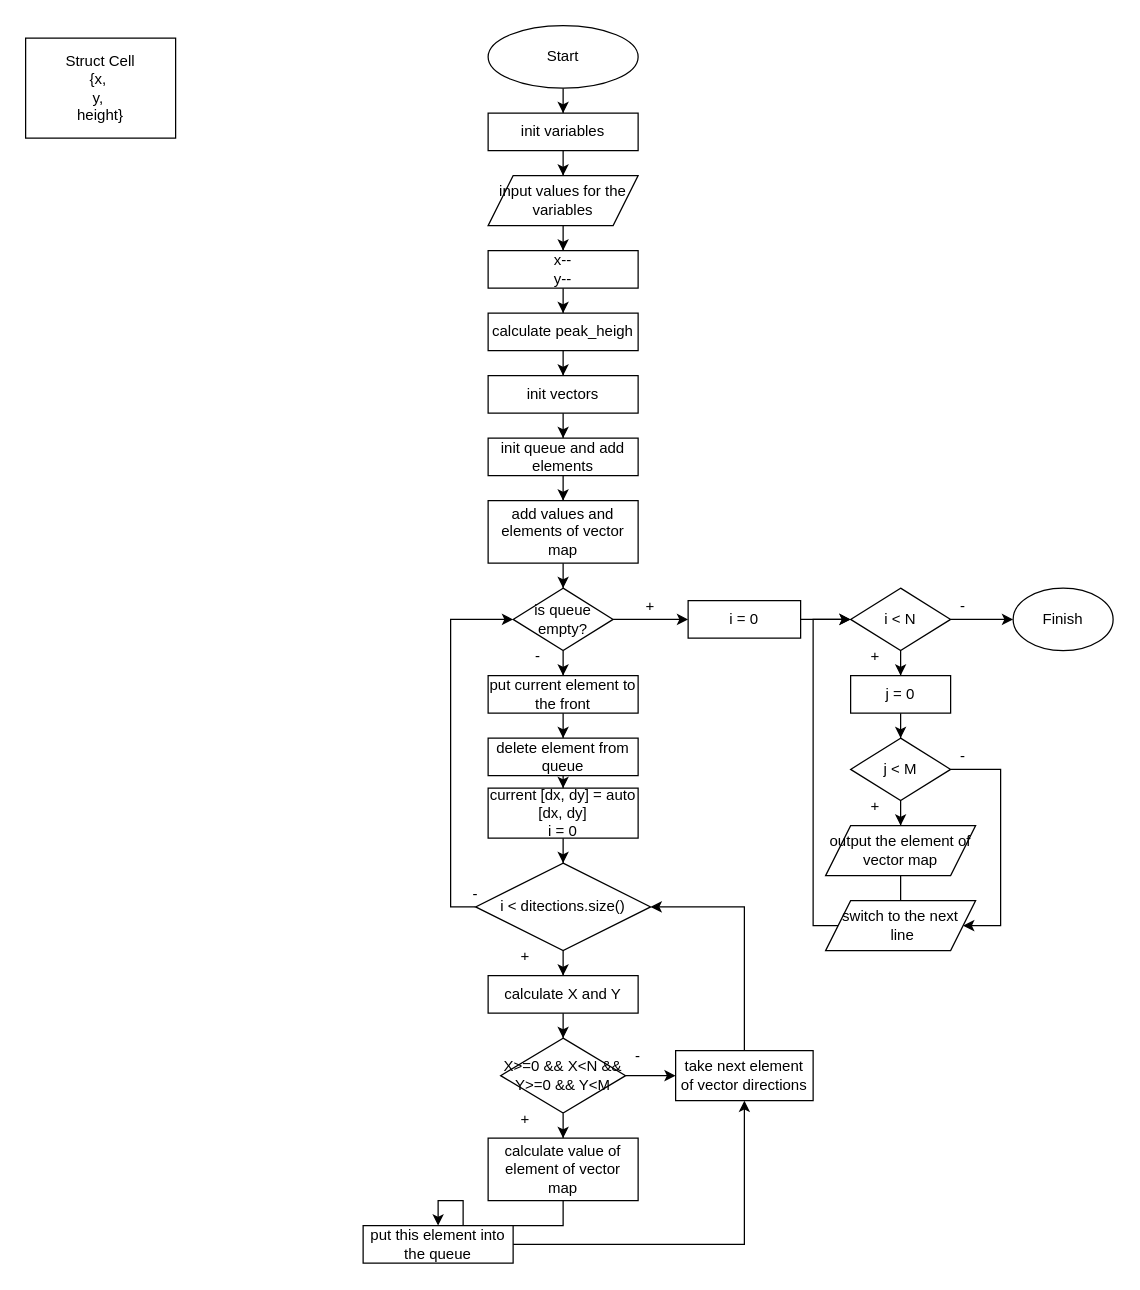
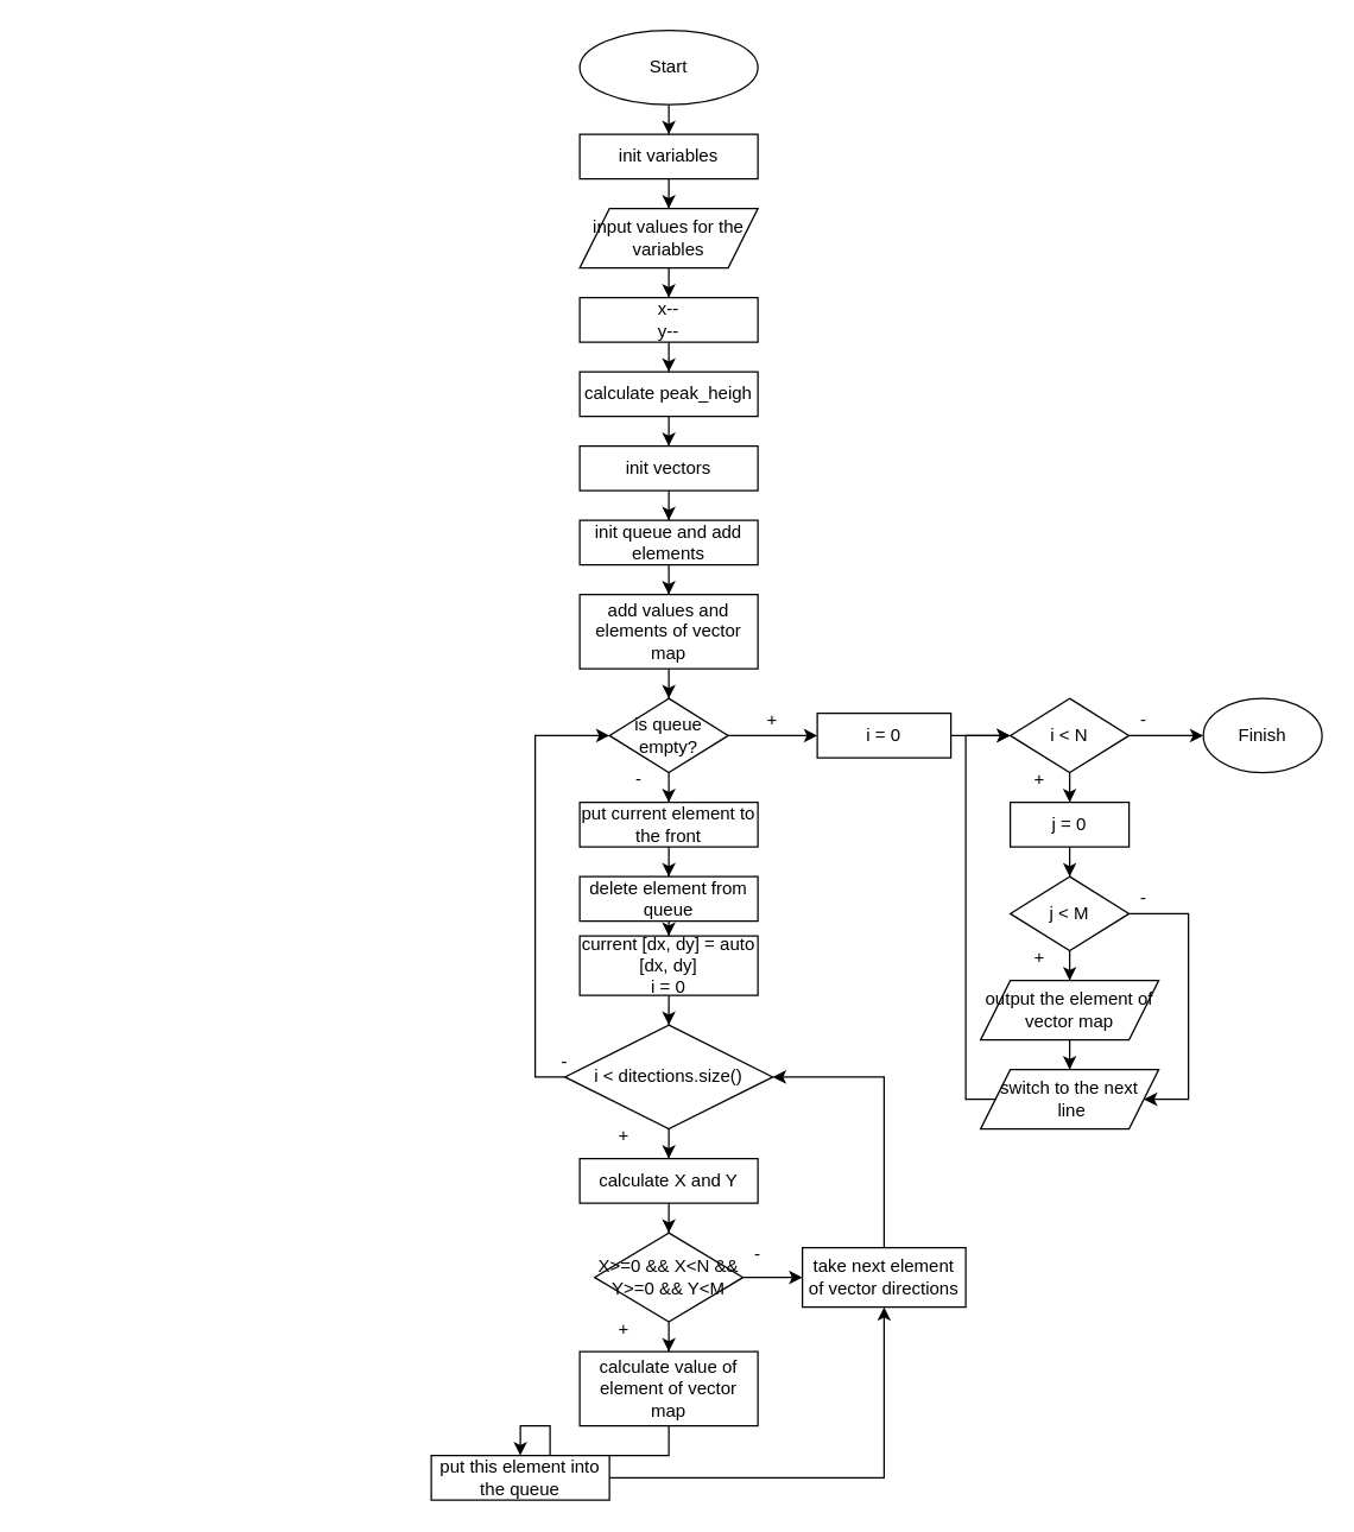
  <mxCell id="0" />
  <mxCell id="1" parent="0" />
- <mxCell id="2" value="Struct Cell&lt;div&gt;{&lt;span style=&quot;background-color: initial;&quot;&gt;x,&amp;nbsp;&lt;/span&gt;&lt;/div&gt;&lt;div&gt;y,&amp;nbsp;&lt;/div&gt;&lt;div&gt;height&lt;span style=&quot;background-color: initial;&quot;&gt;}&lt;/span&gt;&lt;/div&gt;" style="rounded=0;whiteSpace=wrap;html=1;" vertex="1" parent="1"><mxGeometry x="20" y="30" width="120" height="80" as="geometry" /></mxCell>
  <mxCell id="3" value="" style="edgeStyle=orthogonalEdgeStyle;rounded=0;orthogonalLoop=1;jettySize=auto;html=1;" edge="1" parent="1" source="4" target="6"><mxGeometry relative="1" as="geometry" /></mxCell>
  <mxCell id="4" value="Start" style="ellipse;whiteSpace=wrap;html=1;" vertex="1" parent="1"><mxGeometry x="390" y="20" width="120" height="50" as="geometry" /></mxCell>
  <mxCell id="5" value="" style="edgeStyle=orthogonalEdgeStyle;rounded=0;orthogonalLoop=1;jettySize=auto;html=1;" edge="1" parent="1" source="6" target="8"><mxGeometry relative="1" as="geometry" /></mxCell>
  <mxCell id="6" value="init variables" style="whiteSpace=wrap;html=1;" vertex="1" parent="1"><mxGeometry x="390" y="90" width="120" height="30" as="geometry" /></mxCell>
  <mxCell id="7" value="" style="edgeStyle=orthogonalEdgeStyle;rounded=0;orthogonalLoop=1;jettySize=auto;html=1;" edge="1" parent="1" source="8" target="10"><mxGeometry relative="1" as="geometry" /></mxCell>
  <mxCell id="8" value="input values for the variables" style="shape=parallelogram;perimeter=parallelogramPerimeter;whiteSpace=wrap;html=1;fixedSize=1;" vertex="1" parent="1"><mxGeometry x="390" y="140" width="120" height="40" as="geometry" /></mxCell>
  <mxCell id="9" value="" style="edgeStyle=orthogonalEdgeStyle;rounded=0;orthogonalLoop=1;jettySize=auto;html=1;" edge="1" parent="1" source="10" target="12"><mxGeometry relative="1" as="geometry" /></mxCell>
  <mxCell id="10" value="x--&lt;div&gt;y--&lt;/div&gt;" style="whiteSpace=wrap;html=1;" vertex="1" parent="1"><mxGeometry x="390" y="200" width="120" height="30" as="geometry" /></mxCell>
  <mxCell id="11" value="" style="edgeStyle=orthogonalEdgeStyle;rounded=0;orthogonalLoop=1;jettySize=auto;html=1;" edge="1" parent="1" source="12" target="14"><mxGeometry relative="1" as="geometry" /></mxCell>
  <mxCell id="12" value="calculate peak_heigh" style="whiteSpace=wrap;html=1;" vertex="1" parent="1"><mxGeometry x="390" y="250" width="120" height="30" as="geometry" /></mxCell>
  <mxCell id="13" value="" style="edgeStyle=orthogonalEdgeStyle;rounded=0;orthogonalLoop=1;jettySize=auto;html=1;" edge="1" parent="1" source="14" target="16"><mxGeometry relative="1" as="geometry" /></mxCell>
  <mxCell id="14" value="init vectors" style="whiteSpace=wrap;html=1;" vertex="1" parent="1"><mxGeometry x="390" y="300" width="120" height="30" as="geometry" /></mxCell>
  <mxCell id="15" value="" style="edgeStyle=orthogonalEdgeStyle;rounded=0;orthogonalLoop=1;jettySize=auto;html=1;" edge="1" parent="1" source="16" target="18"><mxGeometry relative="1" as="geometry" /></mxCell>
  <mxCell id="16" value="init queue and add elements" style="whiteSpace=wrap;html=1;" vertex="1" parent="1"><mxGeometry x="390" y="350" width="120" height="30" as="geometry" /></mxCell>
  <mxCell id="17" value="" style="edgeStyle=orthogonalEdgeStyle;rounded=0;orthogonalLoop=1;jettySize=auto;html=1;" edge="1" parent="1" source="18" target="21"><mxGeometry relative="1" as="geometry" /></mxCell>
  <mxCell id="18" value="add values and elements of vector map" style="whiteSpace=wrap;html=1;" vertex="1" parent="1"><mxGeometry x="390" y="400" width="120" height="50" as="geometry" /></mxCell>
  <mxCell id="19" value="" style="edgeStyle=orthogonalEdgeStyle;rounded=0;orthogonalLoop=1;jettySize=auto;html=1;" edge="1" parent="1" source="21" target="23"><mxGeometry relative="1" as="geometry" /></mxCell>
  <mxCell id="20" value="" style="edgeStyle=orthogonalEdgeStyle;rounded=0;orthogonalLoop=1;jettySize=auto;html=1;" edge="1" parent="1" source="21" target="43"><mxGeometry relative="1" as="geometry" /></mxCell>
  <mxCell id="21" value="is queue empty?" style="rhombus;whiteSpace=wrap;html=1;" vertex="1" parent="1"><mxGeometry x="410" y="470" width="80" height="50" as="geometry" /></mxCell>
  <mxCell id="22" value="" style="edgeStyle=orthogonalEdgeStyle;rounded=0;orthogonalLoop=1;jettySize=auto;html=1;" edge="1" parent="1" source="23" target="25"><mxGeometry relative="1" as="geometry" /></mxCell>
  <mxCell id="23" value="put current element to the front" style="whiteSpace=wrap;html=1;" vertex="1" parent="1"><mxGeometry x="390" y="540" width="120" height="30" as="geometry" /></mxCell>
  <mxCell id="24" value="" style="edgeStyle=orthogonalEdgeStyle;rounded=0;orthogonalLoop=1;jettySize=auto;html=1;" edge="1" parent="1" source="25" target="27"><mxGeometry relative="1" as="geometry" /></mxCell>
  <mxCell id="25" value="delete element from queue" style="whiteSpace=wrap;html=1;" vertex="1" parent="1"><mxGeometry x="390" y="590" width="120" height="30" as="geometry" /></mxCell>
  <mxCell id="26" value="" style="edgeStyle=orthogonalEdgeStyle;rounded=0;orthogonalLoop=1;jettySize=auto;html=1;" edge="1" parent="1" source="27" target="30"><mxGeometry relative="1" as="geometry" /></mxCell>
  <mxCell id="27" value="current [dx, dy] = auto [dx, dy]&lt;div&gt;i = 0&lt;/div&gt;" style="whiteSpace=wrap;html=1;" vertex="1" parent="1"><mxGeometry x="390" y="630" width="120" height="40" as="geometry" /></mxCell>
  <mxCell id="28" value="" style="edgeStyle=orthogonalEdgeStyle;rounded=0;orthogonalLoop=1;jettySize=auto;html=1;" edge="1" parent="1" source="30" target="32"><mxGeometry relative="1" as="geometry" /></mxCell>
  <mxCell id="29" style="edgeStyle=orthogonalEdgeStyle;rounded=0;orthogonalLoop=1;jettySize=auto;html=1;exitX=0;exitY=0.5;exitDx=0;exitDy=0;entryX=0;entryY=0.5;entryDx=0;entryDy=0;" edge="1" parent="1" source="30" target="21"><mxGeometry relative="1" as="geometry" /></mxCell>
  <mxCell id="30" value="i &amp;lt; ditections.size()" style="rhombus;whiteSpace=wrap;html=1;" vertex="1" parent="1"><mxGeometry x="380" y="690" width="140" height="70" as="geometry" /></mxCell>
  <mxCell id="31" value="" style="edgeStyle=orthogonalEdgeStyle;rounded=0;orthogonalLoop=1;jettySize=auto;html=1;" edge="1" parent="1" source="32" target="35"><mxGeometry relative="1" as="geometry" /></mxCell>
  <mxCell id="32" value="calculate X and Y" style="whiteSpace=wrap;html=1;" vertex="1" parent="1"><mxGeometry x="390" y="780" width="120" height="30" as="geometry" /></mxCell>
  <mxCell id="33" value="" style="edgeStyle=orthogonalEdgeStyle;rounded=0;orthogonalLoop=1;jettySize=auto;html=1;" edge="1" parent="1" source="35" target="37"><mxGeometry relative="1" as="geometry" /></mxCell>
  <mxCell id="34" value="" style="edgeStyle=orthogonalEdgeStyle;rounded=0;orthogonalLoop=1;jettySize=auto;html=1;" edge="1" parent="1" source="35" target="41"><mxGeometry relative="1" as="geometry" /></mxCell>
  <mxCell id="35" value="X&amp;gt;=0 &amp;amp;&amp;amp; X&amp;lt;N &amp;amp;&amp;amp; Y&amp;gt;=0 &amp;amp;&amp;amp; Y&amp;lt;M" style="rhombus;whiteSpace=wrap;html=1;" vertex="1" parent="1"><mxGeometry x="400" y="830" width="100" height="60" as="geometry" /></mxCell>
  <mxCell id="36" value="" style="edgeStyle=orthogonalEdgeStyle;rounded=0;orthogonalLoop=1;jettySize=auto;html=1;" edge="1" parent="1" source="37" target="39"><mxGeometry relative="1" as="geometry" /></mxCell>
  <mxCell id="37" value="calculate value of element of vector map" style="whiteSpace=wrap;html=1;" vertex="1" parent="1"><mxGeometry x="390" y="910" width="120" height="50" as="geometry" /></mxCell>
  <mxCell id="38" style="edgeStyle=orthogonalEdgeStyle;rounded=0;orthogonalLoop=1;jettySize=auto;html=1;exitX=1;exitY=0.5;exitDx=0;exitDy=0;entryX=0.5;entryY=1;entryDx=0;entryDy=0;" edge="1" parent="1" source="39" target="41"><mxGeometry relative="1" as="geometry" /></mxCell>
  <mxCell id="39" value="put this element into the queue" style="whiteSpace=wrap;html=1;" vertex="1" parent="1"><mxGeometry x="290" y="980" width="120" height="30" as="geometry" /></mxCell>
  <mxCell id="40" style="edgeStyle=orthogonalEdgeStyle;rounded=0;orthogonalLoop=1;jettySize=auto;html=1;exitX=0.5;exitY=0;exitDx=0;exitDy=0;entryX=1;entryY=0.5;entryDx=0;entryDy=0;" edge="1" parent="1" source="41" target="30"><mxGeometry relative="1" as="geometry"><Array as="points"><mxPoint x="595" y="725" /></Array></mxGeometry></mxCell>
  <mxCell id="41" value="take next element of vector directions" style="whiteSpace=wrap;html=1;" vertex="1" parent="1"><mxGeometry x="540" y="840" width="110" height="40" as="geometry" /></mxCell>
  <mxCell id="42" value="" style="edgeStyle=orthogonalEdgeStyle;rounded=0;orthogonalLoop=1;jettySize=auto;html=1;" edge="1" parent="1" source="43" target="46"><mxGeometry relative="1" as="geometry" /></mxCell>
  <mxCell id="43" value="i = 0" style="whiteSpace=wrap;html=1;" vertex="1" parent="1"><mxGeometry x="550" y="480" width="90" height="30" as="geometry" /></mxCell>
  <mxCell id="44" value="" style="edgeStyle=orthogonalEdgeStyle;rounded=0;orthogonalLoop=1;jettySize=auto;html=1;" edge="1" parent="1" source="46" target="47"><mxGeometry relative="1" as="geometry" /></mxCell>
  <mxCell id="45" value="" style="edgeStyle=orthogonalEdgeStyle;rounded=0;orthogonalLoop=1;jettySize=auto;html=1;" edge="1" parent="1" source="46" target="49"><mxGeometry relative="1" as="geometry" /></mxCell>
  <mxCell id="46" value="i &amp;lt; N" style="rhombus;whiteSpace=wrap;html=1;" vertex="1" parent="1"><mxGeometry x="680" y="470" width="80" height="50" as="geometry" /></mxCell>
  <mxCell id="47" value="Finish" style="ellipse;whiteSpace=wrap;html=1;" vertex="1" parent="1"><mxGeometry x="810" y="470" width="80" height="50" as="geometry" /></mxCell>
  <mxCell id="48" value="" style="edgeStyle=orthogonalEdgeStyle;rounded=0;orthogonalLoop=1;jettySize=auto;html=1;" edge="1" parent="1" source="49" target="52"><mxGeometry relative="1" as="geometry" /></mxCell>
  <mxCell id="49" value="j = 0" style="whiteSpace=wrap;html=1;" vertex="1" parent="1"><mxGeometry x="680" y="540" width="80" height="30" as="geometry" /></mxCell>
  <mxCell id="50" value="" style="edgeStyle=orthogonalEdgeStyle;rounded=0;orthogonalLoop=1;jettySize=auto;html=1;" edge="1" parent="1" source="52" target="54"><mxGeometry relative="1" as="geometry" /></mxCell>
  <mxCell id="51" style="edgeStyle=orthogonalEdgeStyle;rounded=0;orthogonalLoop=1;jettySize=auto;html=1;exitX=1;exitY=0.5;exitDx=0;exitDy=0;entryX=1;entryY=0.5;entryDx=0;entryDy=0;" edge="1" parent="1" source="52" target="56"><mxGeometry relative="1" as="geometry"><Array as="points"><mxPoint x="800" y="615" /><mxPoint x="800" y="740" /></Array></mxGeometry></mxCell>
  <mxCell id="52" value="j &amp;lt; M" style="rhombus;whiteSpace=wrap;html=1;" vertex="1" parent="1"><mxGeometry x="680" y="590" width="80" height="50" as="geometry" /></mxCell>
- <mxCell id="53" value="" style="edgeStyle=orthogonalEdgeStyle;rounded=0;orthogonalLoop=1;jettySize=auto;html=1;endArrow=none;" edge="1" parent="1" source="54" target="56"><mxGeometry relative="1" as="geometry" /></mxCell>
+ <mxCell id="53" value="" style="edgeStyle=orthogonalEdgeStyle;rounded=0;orthogonalLoop=1;jettySize=auto;html=1;" edge="1" parent="1" source="54" target="56"><mxGeometry relative="1" as="geometry" /></mxCell>
  <mxCell id="54" value="output the element of vector map" style="shape=parallelogram;perimeter=parallelogramPerimeter;whiteSpace=wrap;html=1;fixedSize=1;" vertex="1" parent="1"><mxGeometry x="660" y="660" width="120" height="40" as="geometry" /></mxCell>
  <mxCell id="55" style="edgeStyle=orthogonalEdgeStyle;rounded=0;orthogonalLoop=1;jettySize=auto;html=1;exitX=0;exitY=0.5;exitDx=0;exitDy=0;entryX=0;entryY=0.5;entryDx=0;entryDy=0;" edge="1" parent="1" source="56" target="46"><mxGeometry relative="1" as="geometry"><Array as="points"><mxPoint x="650" y="740" /><mxPoint x="650" y="495" /></Array></mxGeometry></mxCell>
  <mxCell id="56" value="switch to the next&lt;div&gt;&amp;nbsp;line&lt;/div&gt;" style="shape=parallelogram;perimeter=parallelogramPerimeter;whiteSpace=wrap;html=1;fixedSize=1;" vertex="1" parent="1"><mxGeometry x="660" y="720" width="120" height="40" as="geometry" /></mxCell>
  <mxCell id="57" value="+" style="text;html=1;align=center;verticalAlign=middle;whiteSpace=wrap;rounded=0;" vertex="1" parent="1"><mxGeometry x="490" y="470" width="60" height="30" as="geometry" /></mxCell>
  <mxCell id="58" value="+" style="text;html=1;align=center;verticalAlign=middle;whiteSpace=wrap;rounded=0;" vertex="1" parent="1"><mxGeometry x="670" y="510" width="60" height="30" as="geometry" /></mxCell>
  <mxCell id="59" value="+" style="text;html=1;align=center;verticalAlign=middle;whiteSpace=wrap;rounded=0;" vertex="1" parent="1"><mxGeometry x="670" y="630" width="60" height="30" as="geometry" /></mxCell>
  <mxCell id="60" value="+" style="text;html=1;align=center;verticalAlign=middle;whiteSpace=wrap;rounded=0;" vertex="1" parent="1"><mxGeometry x="390" y="750" width="60" height="30" as="geometry" /></mxCell>
  <mxCell id="61" value="+" style="text;html=1;align=center;verticalAlign=middle;whiteSpace=wrap;rounded=0;" vertex="1" parent="1"><mxGeometry x="390" y="880" width="60" height="30" as="geometry" /></mxCell>
  <mxCell id="62" value="-" style="text;html=1;align=center;verticalAlign=middle;whiteSpace=wrap;rounded=0;" vertex="1" parent="1"><mxGeometry x="740" y="470" width="60" height="30" as="geometry" /></mxCell>
  <mxCell id="63" value="-" style="text;html=1;align=center;verticalAlign=middle;whiteSpace=wrap;rounded=0;" vertex="1" parent="1"><mxGeometry x="740" y="590" width="60" height="30" as="geometry" /></mxCell>
  <mxCell id="64" value="-" style="text;html=1;align=center;verticalAlign=middle;whiteSpace=wrap;rounded=0;" vertex="1" parent="1"><mxGeometry x="400" y="510" width="60" height="30" as="geometry" /></mxCell>
  <mxCell id="65" value="-" style="text;html=1;align=center;verticalAlign=middle;whiteSpace=wrap;rounded=0;" vertex="1" parent="1"><mxGeometry x="350" y="700" width="60" height="30" as="geometry" /></mxCell>
  <mxCell id="66" value="-" style="text;html=1;align=center;verticalAlign=middle;whiteSpace=wrap;rounded=0;" vertex="1" parent="1"><mxGeometry x="480" y="830" width="60" height="30" as="geometry" /></mxCell>
